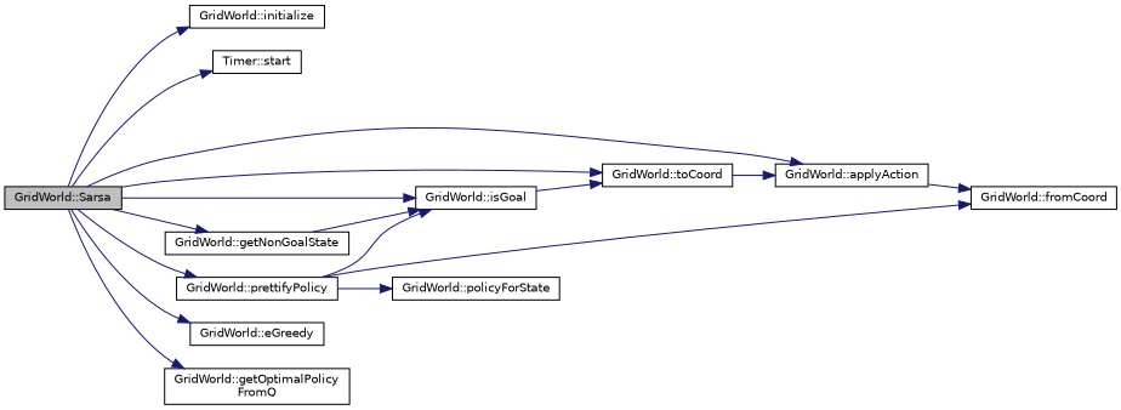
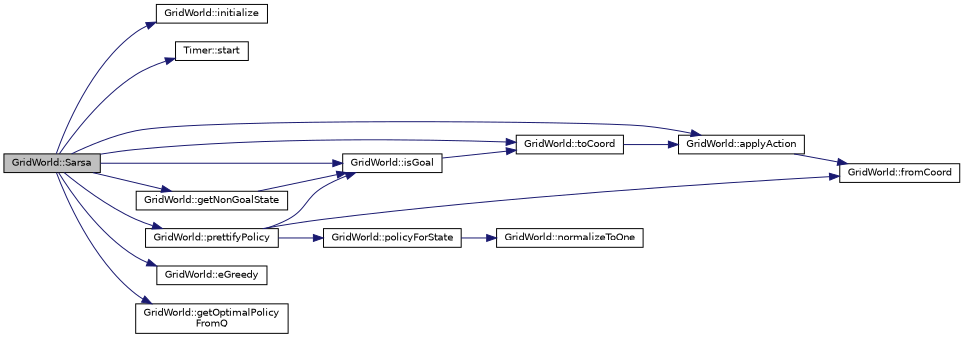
  digraph {
    rankdir=LR
    node [color=black fontname=Helvetica fontsize=10 shape=record]
    edge [color=midnightblue fontname=Helvetica fontsize=10 labelfontname=Helvetica labelfontsize=10 style=solid]
    n1 [fillcolor=grey75 fontcolor=black height=0.2 label="GridWorld::Sarsa" style=filled width=0.4]
    n2 [height=0.2 label="GridWorld::initialize" width=0.4]
    n3 [height=0.2 label="Timer::start" width=0.4]
    n4 [height=0.2 label="GridWorld::getNonGoalState" width=0.4]
    n5 [height=0.2 label="GridWorld::isGoal" width=0.4]
    n6 [height=0.2 label="GridWorld::toCoord" width=0.4]
    n7 [height=0.2 label="GridWorld::eGreedy" width=0.4]
    n8 [height=0.2 label="GridWorld::applyAction" width=0.4]
    n9 [height=0.2 label="GridWorld::getOptimalPolicy\lFromQ" width=0.4]
    n10 [height=0.2 label="GridWorld::prettifyPolicy" width=0.4]
    n11 [height=0.2 label="GridWorld::fromCoord" width=0.4]
    n12 [height=0.2 label="GridWorld::policyForState" width=0.4]
+   n13 [height=0.2 label="GridWorld::normalizeToOne" width=0.4]
    n1 -> n2
    n1 -> n3
    n1 -> n4
    n1 -> n5
    n1 -> n6
    n1 -> n7
    n1 -> n8
    n1 -> n9
    n1 -> n10
    n4 -> n5
    n5 -> n6
    n6 -> n8
    n8 -> n11
    n10 -> n5
    n10 -> n11
    n10 -> n12
+   n12 -> n13
  }
